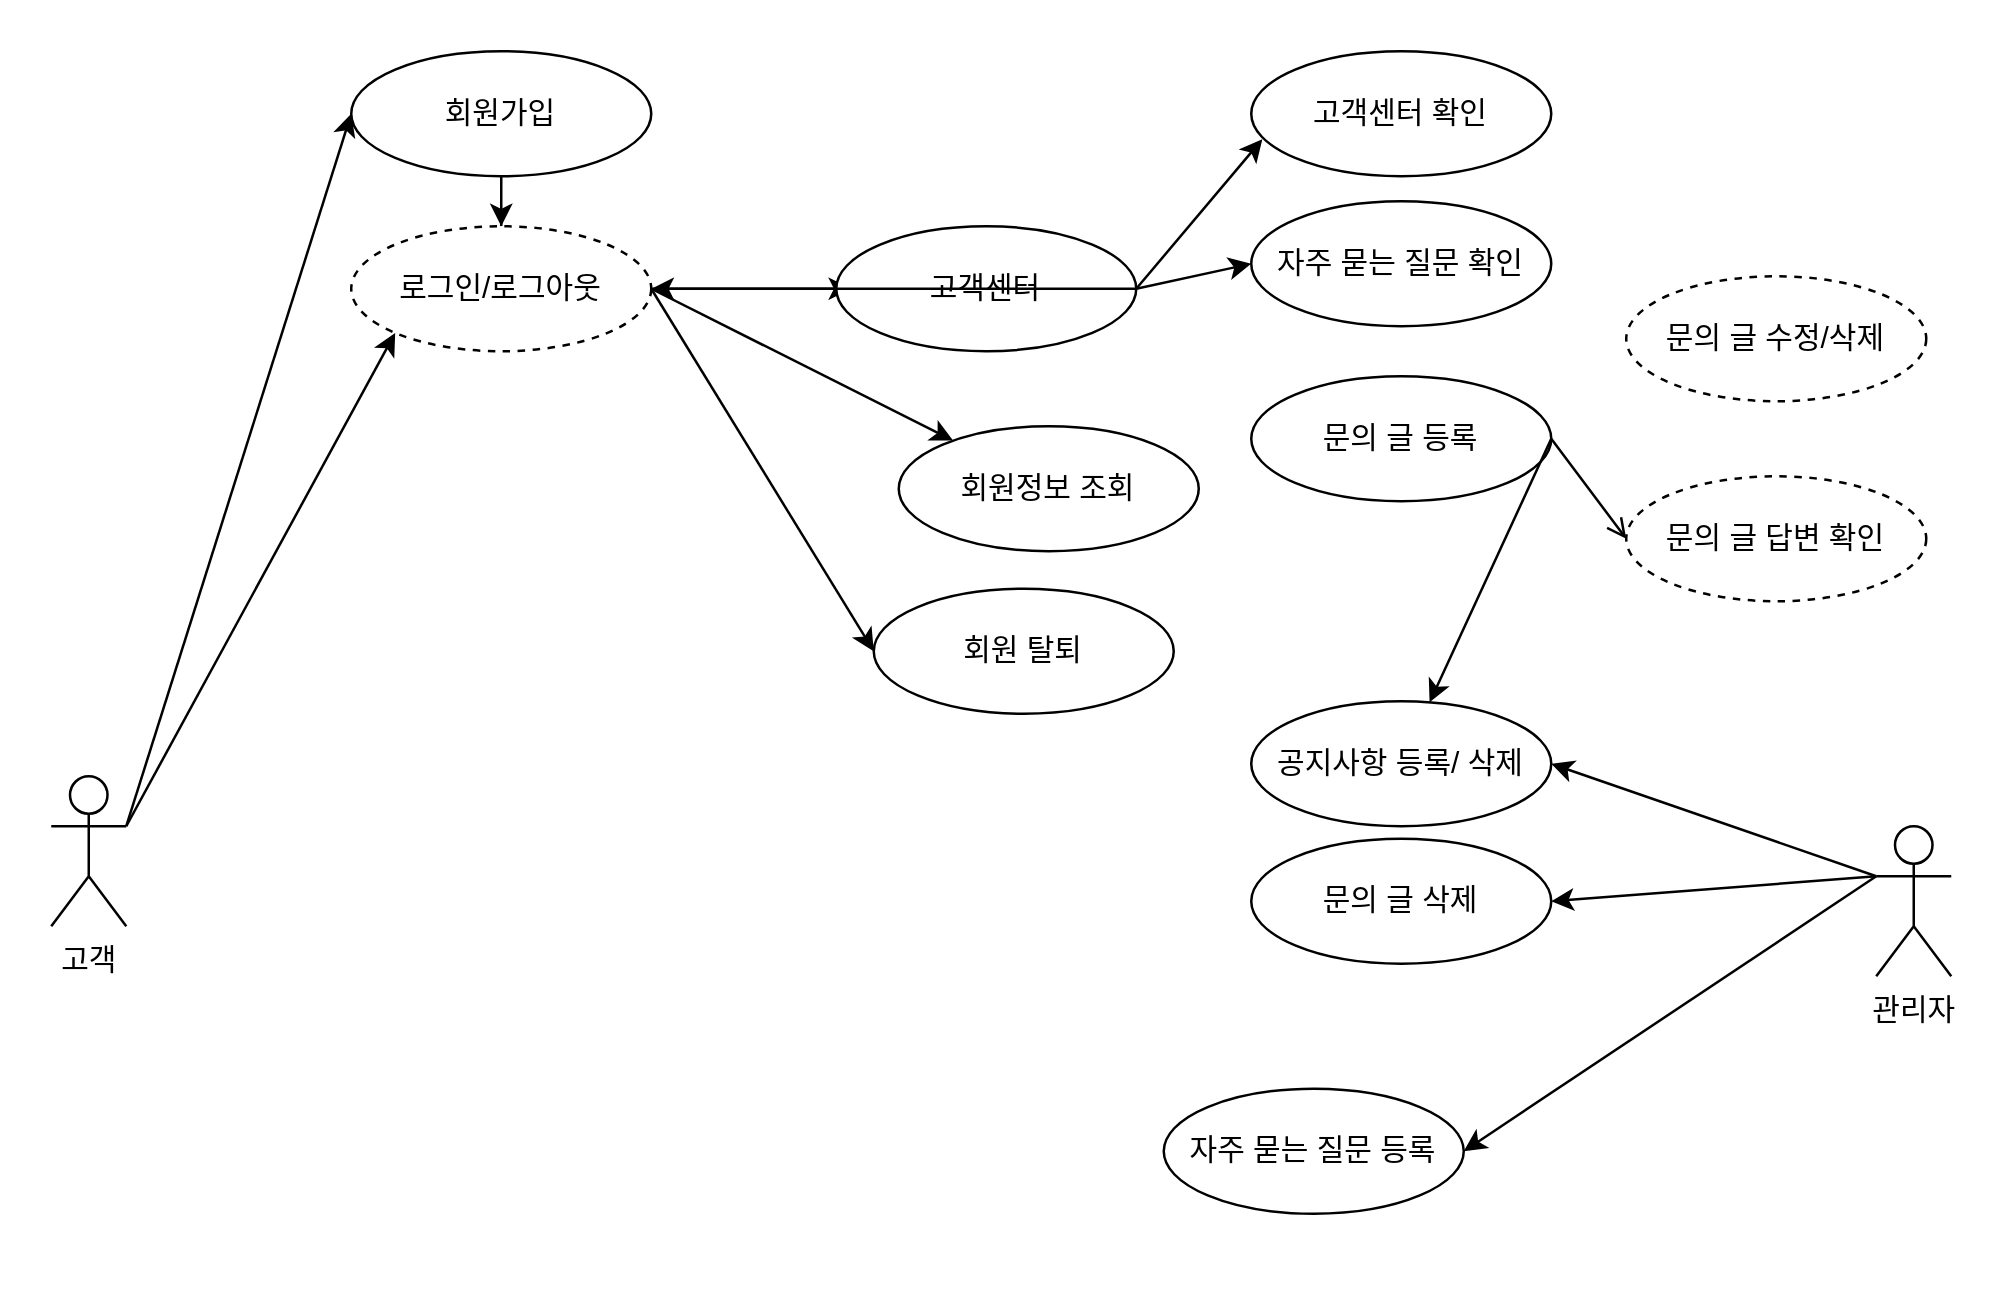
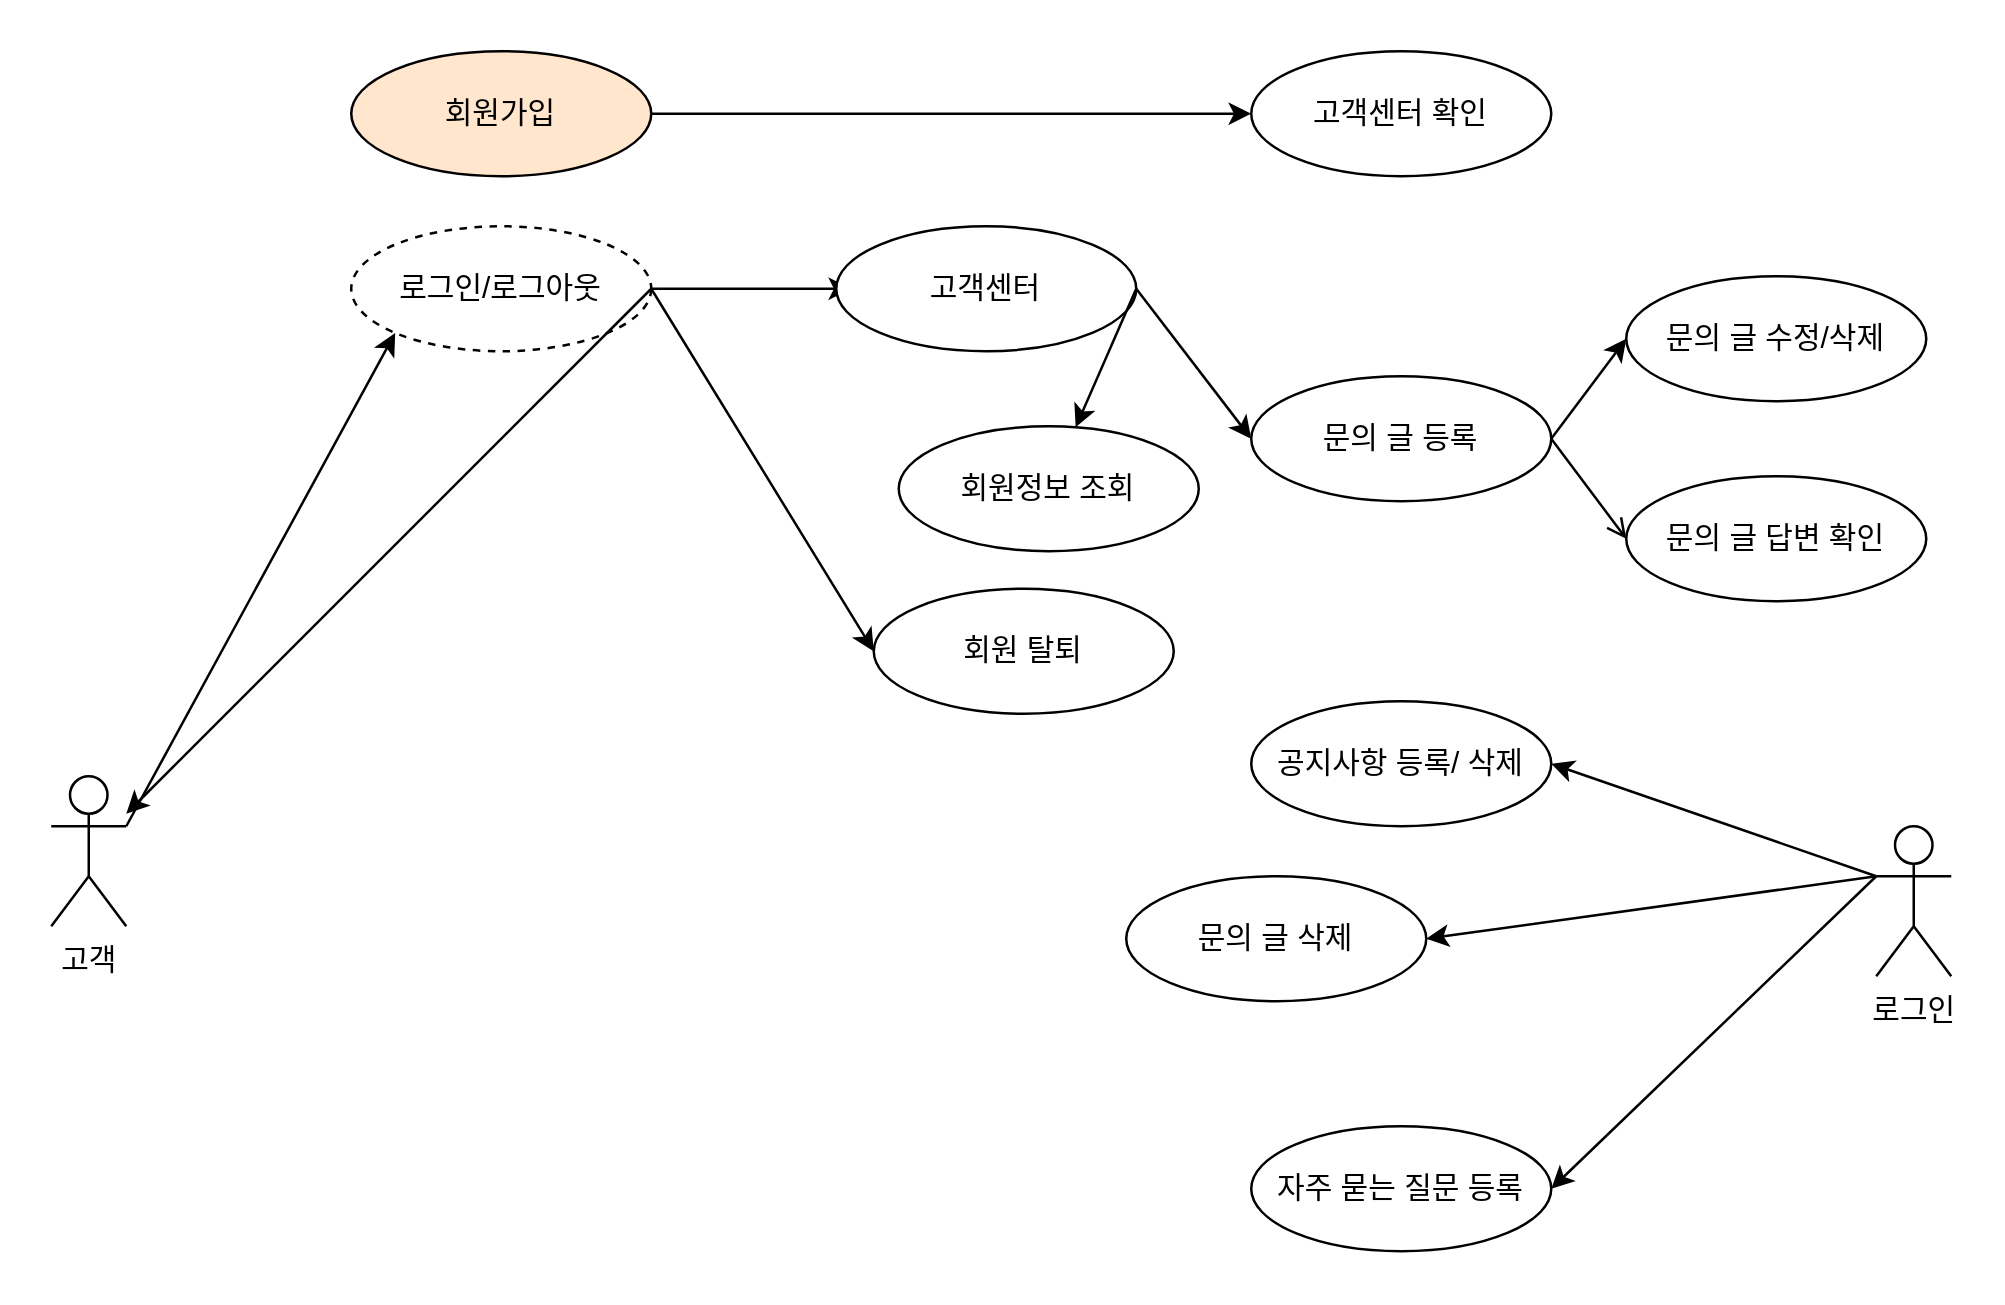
  <mxCell id="0" />
  <mxCell id="1" parent="0" />
  <mxCell id="2" value="고객" style="shape=umlActor;verticalLabelPosition=bottom;verticalAlign=top;html=1;outlineConnect=0;" vertex="1" parent="1"><mxGeometry x="20" y="310" width="30" height="60" as="geometry" /></mxCell>
- <mxCell id="3" value="" style="edgeStyle=orthogonalEdgeStyle;rounded=0;orthogonalLoop=1;jettySize=auto;html=1;" edge="1" parent="1" source="4" target="5"><mxGeometry relative="1" as="geometry" /></mxCell>
- <mxCell id="4" value="회원가입" style="ellipse;whiteSpace=wrap;html=1;" vertex="1" parent="1"><mxGeometry x="140" y="20" width="120" height="50" as="geometry" /></mxCell>
+ <mxCell id="3" value="" style="edgeStyle=orthogonalEdgeStyle;rounded=0;orthogonalLoop=1;jettySize=auto;html=1;" edge="1" parent="1" source="4" target="14"><mxGeometry relative="1" as="geometry" /></mxCell>
+ <mxCell id="4" value="회원가입" style="ellipse;whiteSpace=wrap;html=1;fillColor=#ffe6cc;" vertex="1" parent="1"><mxGeometry x="140" y="20" width="120" height="50" as="geometry" /></mxCell>
  <mxCell id="5" value="로그인/로그아웃" style="ellipse;whiteSpace=wrap;html=1;dashed=1;" vertex="1" parent="1"><mxGeometry x="140" y="90" width="120" height="50" as="geometry" /></mxCell>
- <mxCell id="6" value="" style="endArrow=classic;html=1;rounded=0;exitX=1;exitY=0.333;exitDx=0;exitDy=0;exitPerimeter=0;entryX=0;entryY=0.5;entryDx=0;entryDy=0;" edge="1" parent="1" source="2" target="4"><mxGeometry width="50" height="50" relative="1" as="geometry"><mxPoint x="370" y="290" as="sourcePoint" /><mxPoint x="420" y="240" as="targetPoint" /></mxGeometry></mxCell>
  <mxCell id="7" value="" style="endArrow=classic;html=1;rounded=0;entryX=0;entryY=1;entryDx=0;entryDy=0;" edge="1" parent="1" target="5"><mxGeometry width="50" height="50" relative="1" as="geometry"><mxPoint x="50" y="330" as="sourcePoint" /><mxPoint x="420" y="240" as="targetPoint" /></mxGeometry></mxCell>
  <mxCell id="8" value="회원정보 조회" style="ellipse;whiteSpace=wrap;html=1;" vertex="1" parent="1"><mxGeometry x="359" y="170" width="120" height="50" as="geometry" /></mxCell>
  <mxCell id="9" value="회원 탈퇴" style="ellipse;whiteSpace=wrap;html=1;" vertex="1" parent="1"><mxGeometry x="349" y="235" width="120" height="50" as="geometry" /></mxCell>
- <mxCell id="10" value="" style="endArrow=classic;html=1;rounded=0;exitX=1;exitY=0.5;exitDx=0;exitDy=0;" edge="1" parent="1" source="5" target="8"><mxGeometry width="50" height="50" relative="1" as="geometry"><mxPoint x="50" y="330" as="sourcePoint" /><mxPoint x="420" y="140" as="targetPoint" /></mxGeometry></mxCell>
+ <mxCell id="10" value="" style="endArrow=classic;html=1;rounded=0;exitX=1;exitY=0.5;exitDx=0;exitDy=0;" edge="1" parent="1" source="5" target="2"><mxGeometry width="50" height="50" relative="1" as="geometry"><mxPoint x="50" y="330" as="sourcePoint" /><mxPoint x="420" y="140" as="targetPoint" /></mxGeometry></mxCell>
  <mxCell id="11" value="" style="endArrow=classic;html=1;rounded=0;entryX=0;entryY=0.5;entryDx=0;entryDy=0;exitX=1;exitY=0.5;exitDx=0;exitDy=0;" edge="1" parent="1" source="5" target="9"><mxGeometry width="50" height="50" relative="1" as="geometry"><mxPoint x="50" y="330" as="sourcePoint" /><mxPoint x="420" y="140" as="targetPoint" /><Array as="points" /></mxGeometry></mxCell>
  <mxCell id="12" value="" style="endArrow=classic;html=1;rounded=0;exitX=1;exitY=0.5;exitDx=0;exitDy=0;" edge="1" parent="1" source="5"><mxGeometry width="50" height="50" relative="1" as="geometry"><mxPoint x="370" y="290" as="sourcePoint" /><mxPoint x="340" y="115" as="targetPoint" /></mxGeometry></mxCell>
  <mxCell id="13" value="고객센터" style="ellipse;whiteSpace=wrap;html=1;" vertex="1" parent="1"><mxGeometry x="334" y="90" width="120" height="50" as="geometry" /></mxCell>
  <mxCell id="14" value="고객센터 확인" style="ellipse;whiteSpace=wrap;html=1;" vertex="1" parent="1"><mxGeometry x="500" y="20" width="120" height="50" as="geometry" /></mxCell>
  <mxCell id="15" value="문의 글 등록" style="ellipse;whiteSpace=wrap;html=1;" vertex="1" parent="1"><mxGeometry x="500" y="150" width="120" height="50" as="geometry" /></mxCell>
- <mxCell id="16" value="문의 글 수정/삭제" style="ellipse;whiteSpace=wrap;html=1;dashed=1;" vertex="1" parent="1"><mxGeometry x="650" y="110" width="120" height="50" as="geometry" /></mxCell>
- <mxCell id="17" value="문의 글 답변 확인" style="ellipse;whiteSpace=wrap;html=1;dashed=1;" vertex="1" parent="1"><mxGeometry x="650" y="190" width="120" height="50" as="geometry" /></mxCell>
- <mxCell id="18" value="관리자" style="shape=umlActor;verticalLabelPosition=bottom;verticalAlign=top;html=1;outlineConnect=0;" vertex="1" parent="1"><mxGeometry x="750" y="330" width="30" height="60" as="geometry" /></mxCell>
- <mxCell id="19" value="자주 묻는 질문 확인" style="ellipse;whiteSpace=wrap;html=1;" vertex="1" parent="1"><mxGeometry x="500" y="80" width="120" height="50" as="geometry" /></mxCell>
+ <mxCell id="16" value="문의 글 수정/삭제" style="ellipse;whiteSpace=wrap;html=1;" vertex="1" parent="1"><mxGeometry x="650" y="110" width="120" height="50" as="geometry" /></mxCell>
+ <mxCell id="17" value="문의 글 답변 확인" style="ellipse;whiteSpace=wrap;html=1;" vertex="1" parent="1"><mxGeometry x="650" y="190" width="120" height="50" as="geometry" /></mxCell>
+ <mxCell id="18" value="로그인" style="shape=umlActor;verticalLabelPosition=bottom;verticalAlign=top;html=1;outlineConnect=0;" vertex="1" parent="1"><mxGeometry x="750" y="330" width="30" height="60" as="geometry" /></mxCell>
  <mxCell id="20" value="공지사항 등록/ 삭제" style="ellipse;whiteSpace=wrap;html=1;" vertex="1" parent="1"><mxGeometry x="500" y="280" width="120" height="50" as="geometry" /></mxCell>
- <mxCell id="21" value="자주 묻는 질문 등록" style="ellipse;whiteSpace=wrap;html=1;" vertex="1" parent="1"><mxGeometry x="465" y="435" width="120" height="50" as="geometry" /></mxCell>
- <mxCell id="22" value="" style="endArrow=classic;html=1;rounded=0;exitX=1;exitY=0.5;exitDx=0;exitDy=0;entryX=0.037;entryY=0.704;entryDx=0;entryDy=0;entryPerimeter=0;" edge="1" parent="1" source="13" target="14"><mxGeometry width="50" height="50" relative="1" as="geometry"><mxPoint x="370" y="290" as="sourcePoint" /><mxPoint x="420" y="240" as="targetPoint" /></mxGeometry></mxCell>
- <mxCell id="23" value="" style="endArrow=classic;html=1;rounded=0;exitX=1;exitY=0.5;exitDx=0;exitDy=0;" edge="1" parent="1" source="13" target="5"><mxGeometry width="50" height="50" relative="1" as="geometry"><mxPoint x="464" y="125" as="sourcePoint" /><mxPoint x="514" y="65" as="targetPoint" /></mxGeometry></mxCell>
- <mxCell id="24" value="" style="endArrow=classic;html=1;rounded=0;exitX=1;exitY=0.5;exitDx=0;exitDy=0;" edge="1" parent="1" source="15" target="20"><mxGeometry width="50" height="50" relative="1" as="geometry"><mxPoint x="600" y="150" as="sourcePoint" /><mxPoint x="524" y="75" as="targetPoint" /></mxGeometry></mxCell>
+ <mxCell id="21" value="자주 묻는 질문 등록" style="ellipse;whiteSpace=wrap;html=1;" vertex="1" parent="1"><mxGeometry x="500" y="450" width="120" height="50" as="geometry" /></mxCell>
+ <mxCell id="22" value="" style="endArrow=classic;html=1;rounded=0;exitX=1;exitY=0.5;exitDx=0;exitDy=0;" edge="1" parent="1" source="13" target="8"><mxGeometry width="50" height="50" relative="1" as="geometry"><mxPoint x="370" y="290" as="sourcePoint" /><mxPoint x="420" y="240" as="targetPoint" /></mxGeometry></mxCell>
+ <mxCell id="23" value="" style="endArrow=classic;html=1;rounded=0;exitX=1;exitY=0.5;exitDx=0;exitDy=0;entryX=0;entryY=0.5;entryDx=0;entryDy=0;" edge="1" parent="1" source="13" target="15"><mxGeometry width="50" height="50" relative="1" as="geometry"><mxPoint x="464" y="125" as="sourcePoint" /><mxPoint x="514" y="65" as="targetPoint" /></mxGeometry></mxCell>
+ <mxCell id="24" value="" style="endArrow=classic;html=1;rounded=0;entryX=0;entryY=0.5;entryDx=0;entryDy=0;exitX=1;exitY=0.5;exitDx=0;exitDy=0;" edge="1" parent="1" source="15" target="16"><mxGeometry width="50" height="50" relative="1" as="geometry"><mxPoint x="600" y="150" as="sourcePoint" /><mxPoint x="524" y="75" as="targetPoint" /></mxGeometry></mxCell>
  <mxCell id="25" value="" style="endArrow=open;html=1;rounded=0;entryX=0;entryY=0.5;entryDx=0;entryDy=0;exitX=1;exitY=0.5;exitDx=0;exitDy=0;" edge="1" parent="1" source="15" target="17"><mxGeometry width="50" height="50" relative="1" as="geometry"><mxPoint x="460" y="110" as="sourcePoint" /><mxPoint x="534" y="85" as="targetPoint" /></mxGeometry></mxCell>
- <mxCell id="26" value="" style="endArrow=classic;html=1;rounded=0;exitX=1;exitY=0.5;exitDx=0;exitDy=0;entryX=0;entryY=0.5;entryDx=0;entryDy=0;" edge="1" parent="1" source="13" target="19"><mxGeometry width="50" height="50" relative="1" as="geometry"><mxPoint x="494" y="155" as="sourcePoint" /><mxPoint x="544" y="95" as="targetPoint" /></mxGeometry></mxCell>
  <mxCell id="27" value="" style="endArrow=classic;html=1;rounded=0;exitX=0;exitY=0.333;exitDx=0;exitDy=0;exitPerimeter=0;entryX=1;entryY=0.5;entryDx=0;entryDy=0;" edge="1" parent="1" source="18" target="20"><mxGeometry width="50" height="50" relative="1" as="geometry"><mxPoint x="370" y="290" as="sourcePoint" /><mxPoint x="420" y="240" as="targetPoint" /></mxGeometry></mxCell>
  <mxCell id="28" value="" style="endArrow=classic;html=1;rounded=0;entryX=1;entryY=0.5;entryDx=0;entryDy=0;" edge="1" parent="1" target="21"><mxGeometry width="50" height="50" relative="1" as="geometry"><mxPoint x="750" y="350" as="sourcePoint" /><mxPoint x="420" y="340" as="targetPoint" /></mxGeometry></mxCell>
- <mxCell id="29" value="문의 글 삭제" style="ellipse;whiteSpace=wrap;html=1;" vertex="1" parent="1"><mxGeometry x="500" y="335" width="120" height="50" as="geometry" /></mxCell>
+ <mxCell id="29" value="문의 글 삭제" style="ellipse;whiteSpace=wrap;html=1;" vertex="1" parent="1"><mxGeometry x="450" y="350" width="120" height="50" as="geometry" /></mxCell>
  <mxCell id="30" value="" style="endArrow=classic;html=1;rounded=0;entryX=1;entryY=0.5;entryDx=0;entryDy=0;" edge="1" parent="1" target="29"><mxGeometry width="50" height="50" relative="1" as="geometry"><mxPoint x="750" y="350" as="sourcePoint" /><mxPoint x="420" y="240" as="targetPoint" /></mxGeometry></mxCell>
